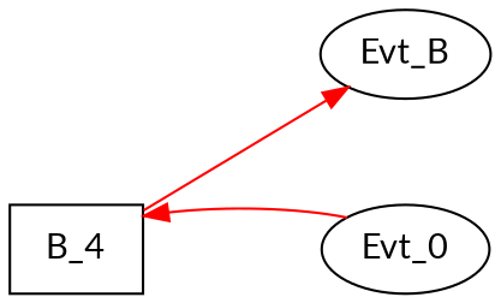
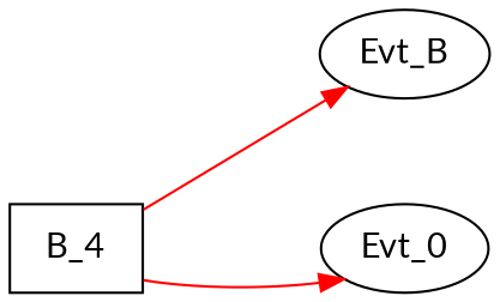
  digraph {
    fontname=Lato
    mindist=1.0
    nodesep=0.6
    rankdir=LR
    ranksep=1.0
    root=Demo
    node [color=black cpu=1 fillcolor=white flags=2 fontname=Lato shape=oval style=filled type=tmsg evtno=2047 fid=0 gid=5 par=123 tef=0 toffs=0]
    edge [color=red fontname=Lato type=defdst]
    n1 [flags=7 label=B_4 shape=rectangle tperiod=1000000000 type=block evtno="" fid="" gid="" par="" tef="" toffs=""]
    Evt_B [bpid=15449 sid=3655]
    Evt_0 [bpid=6397 sid=1727]
    n1 -> Evt_B
-   Evt_0 -> n1
+   n1 -> Evt_0
  }
